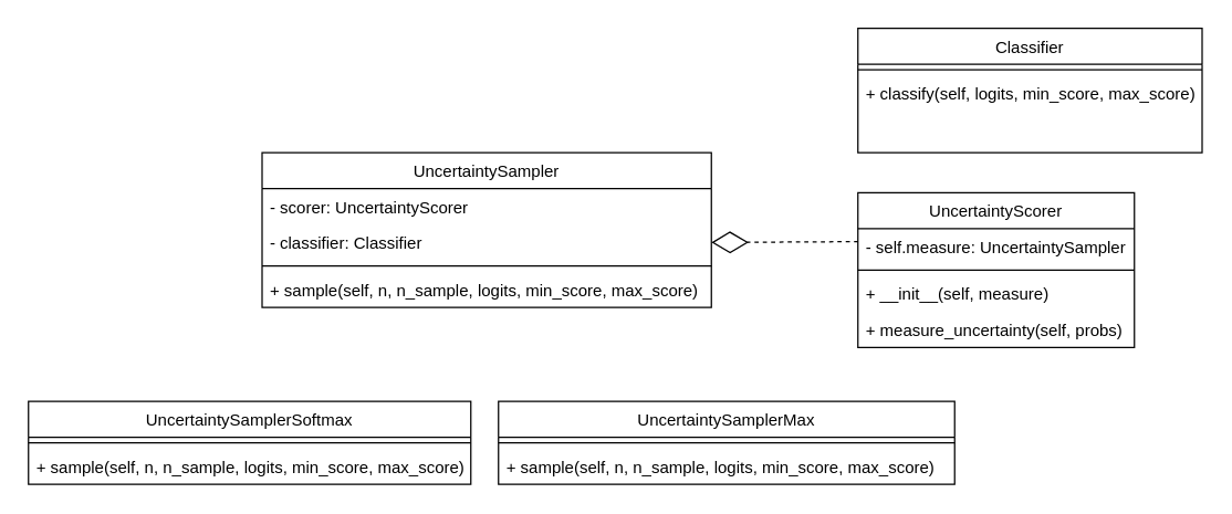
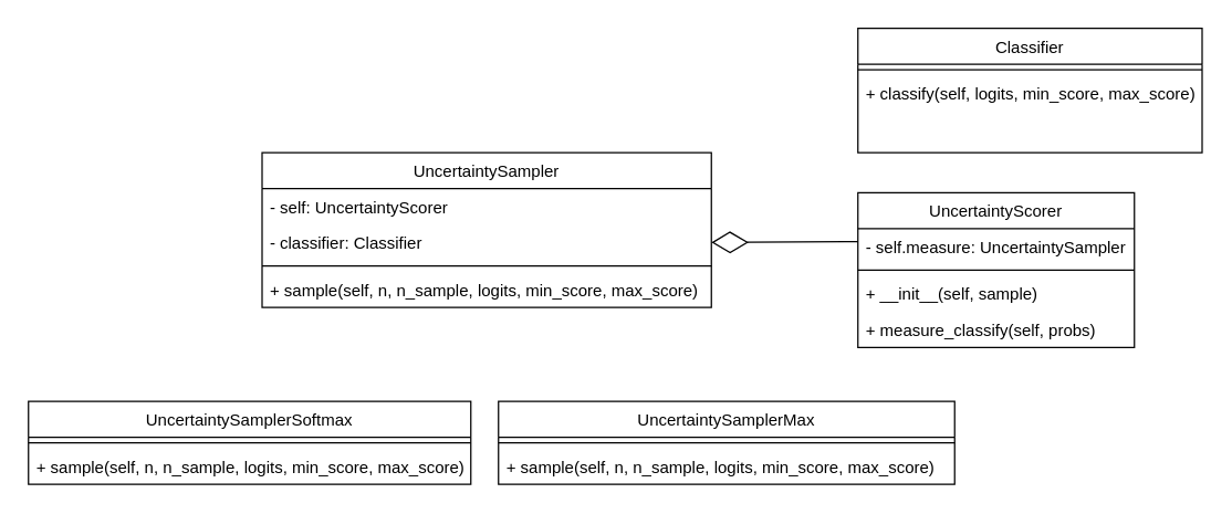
  <mxCell id="0" />
  <mxCell id="1" parent="0" />
  <mxCell id="2" value="UncertaintySampler" style="swimlane;fontStyle=0;align=center;verticalAlign=top;childLayout=stackLayout;horizontal=1;startSize=26;horizontalStack=0;resizeParent=1;resizeLast=0;collapsible=1;marginBottom=0;rounded=0;shadow=0;strokeWidth=1;" vertex="1" parent="1"><mxGeometry x="189" y="110" width="325" height="112" as="geometry"><mxRectangle x="550" y="140" width="160" height="26" as="alternateBounds" /></mxGeometry></mxCell>
- <mxCell id="3" value="- scorer: UncertaintyScorer" style="text;align=left;verticalAlign=top;spacingLeft=4;spacingRight=4;overflow=hidden;rotatable=0;points=[[0,0.5],[1,0.5]];portConstraint=eastwest;rounded=0;shadow=0;html=0;" vertex="1" parent="2"><mxGeometry y="26" width="325" height="26" as="geometry" /></mxCell>
+ <mxCell id="3" value="- self: UncertaintyScorer" style="text;align=left;verticalAlign=top;spacingLeft=4;spacingRight=4;overflow=hidden;rotatable=0;points=[[0,0.5],[1,0.5]];portConstraint=eastwest;rounded=0;shadow=0;html=0;" vertex="1" parent="2"><mxGeometry y="26" width="325" height="26" as="geometry" /></mxCell>
  <mxCell id="4" value="- classifier: Classifier" style="text;align=left;verticalAlign=top;spacingLeft=4;spacingRight=4;overflow=hidden;rotatable=0;points=[[0,0.5],[1,0.5]];portConstraint=eastwest;rounded=0;shadow=0;html=0;" vertex="1" parent="2"><mxGeometry y="52" width="325" height="26" as="geometry" /></mxCell>
  <mxCell id="5" value="" style="line;html=1;strokeWidth=1;align=left;verticalAlign=middle;spacingTop=-1;spacingLeft=3;spacingRight=3;rotatable=0;labelPosition=right;points=[];portConstraint=eastwest;" vertex="1" parent="2"><mxGeometry y="78" width="325" height="8" as="geometry" /></mxCell>
  <mxCell id="6" value="+ sample(self, n, n_sample, logits, min_score, max_score)&#10;" style="text;align=left;verticalAlign=top;spacingLeft=4;spacingRight=4;overflow=hidden;rotatable=0;points=[[0,0.5],[1,0.5]];portConstraint=eastwest;" vertex="1" parent="2"><mxGeometry y="86" width="325" height="26" as="geometry" /></mxCell>
- <mxCell id="7" value="" style="endArrow=diamondThin;endFill=0;endSize=24;html=1;rounded=0;exitX=0.001;exitY=0.361;exitDx=0;exitDy=0;exitPerimeter=0;entryX=1;entryY=0.5;entryDx=0;entryDy=0;dashed=1;" edge="1" parent="1" source="18" target="4"><mxGeometry width="160" relative="1" as="geometry"><mxPoint x="375" y="180" as="sourcePoint" /><mxPoint x="-285" y="391" as="targetPoint" /><Array as="points" /></mxGeometry></mxCell>
+ <mxCell id="7" value="" style="endArrow=diamondThin;endFill=0;endSize=24;html=1;rounded=0;exitX=0.001;exitY=0.361;exitDx=0;exitDy=0;exitPerimeter=0;entryX=1;entryY=0.5;entryDx=0;entryDy=0;" edge="1" parent="1" source="18" target="4"><mxGeometry width="160" relative="1" as="geometry"><mxPoint x="375" y="180" as="sourcePoint" /><mxPoint x="-285" y="391" as="targetPoint" /><Array as="points" /></mxGeometry></mxCell>
  <mxCell id="8" value="UncertaintySamplerMax" style="swimlane;fontStyle=0;align=center;verticalAlign=top;childLayout=stackLayout;horizontal=1;startSize=26;horizontalStack=0;resizeParent=1;resizeLast=0;collapsible=1;marginBottom=0;rounded=0;shadow=0;strokeWidth=1;" vertex="1" parent="1"><mxGeometry x="360" y="290" width="330" height="60" as="geometry"><mxRectangle x="550" y="140" width="160" height="26" as="alternateBounds" /></mxGeometry></mxCell>
  <mxCell id="9" value="" style="line;html=1;strokeWidth=1;align=left;verticalAlign=middle;spacingTop=-1;spacingLeft=3;spacingRight=3;rotatable=0;labelPosition=right;points=[];portConstraint=eastwest;" vertex="1" parent="8"><mxGeometry y="26" width="330" height="8" as="geometry" /></mxCell>
  <mxCell id="10" value="+ sample(self, n, n_sample, logits, min_score, max_score)&#10;" style="text;align=left;verticalAlign=top;spacingLeft=4;spacingRight=4;overflow=hidden;rotatable=0;points=[[0,0.5],[1,0.5]];portConstraint=eastwest;" vertex="1" parent="8"><mxGeometry y="34" width="330" height="26" as="geometry" /></mxCell>
  <mxCell id="11" value="UncertaintySamplerSoftmax" style="swimlane;fontStyle=0;align=center;verticalAlign=top;childLayout=stackLayout;horizontal=1;startSize=26;horizontalStack=0;resizeParent=1;resizeLast=0;collapsible=1;marginBottom=0;rounded=0;shadow=0;strokeWidth=1;" vertex="1" parent="1"><mxGeometry x="20" y="290" width="320" height="60" as="geometry"><mxRectangle x="550" y="140" width="160" height="26" as="alternateBounds" /></mxGeometry></mxCell>
  <mxCell id="12" value="" style="line;html=1;strokeWidth=1;align=left;verticalAlign=middle;spacingTop=-1;spacingLeft=3;spacingRight=3;rotatable=0;labelPosition=right;points=[];portConstraint=eastwest;" vertex="1" parent="11"><mxGeometry y="26" width="320" height="8" as="geometry" /></mxCell>
  <mxCell id="13" value="+ sample(self, n, n_sample, logits, min_score, max_score)&#10;" style="text;align=left;verticalAlign=top;spacingLeft=4;spacingRight=4;overflow=hidden;rotatable=0;points=[[0,0.5],[1,0.5]];portConstraint=eastwest;" vertex="1" parent="11"><mxGeometry y="34" width="320" height="26" as="geometry" /></mxCell>
  <mxCell id="14" value="Classifier" style="swimlane;fontStyle=0;align=center;verticalAlign=top;childLayout=stackLayout;horizontal=1;startSize=26;horizontalStack=0;resizeParent=1;resizeLast=0;collapsible=1;marginBottom=0;rounded=0;shadow=0;strokeWidth=1;" vertex="1" parent="1"><mxGeometry x="620" y="20" width="249" height="90" as="geometry"><mxRectangle x="550" y="140" width="160" height="26" as="alternateBounds" /></mxGeometry></mxCell>
  <mxCell id="15" value="" style="line;html=1;strokeWidth=1;align=left;verticalAlign=middle;spacingTop=-1;spacingLeft=3;spacingRight=3;rotatable=0;labelPosition=right;points=[];portConstraint=eastwest;" vertex="1" parent="14"><mxGeometry y="26" width="249" height="8" as="geometry" /></mxCell>
  <mxCell id="16" value="+ classify(self, logits, min_score, max_score)" style="text;align=left;verticalAlign=top;spacingLeft=4;spacingRight=4;overflow=hidden;rotatable=0;points=[[0,0.5],[1,0.5]];portConstraint=eastwest;" vertex="1" parent="14"><mxGeometry y="34" width="249" height="26" as="geometry" /></mxCell>
  <mxCell id="17" value="UncertaintyScorer" style="swimlane;fontStyle=0;align=center;verticalAlign=top;childLayout=stackLayout;horizontal=1;startSize=26;horizontalStack=0;resizeParent=1;resizeLast=0;collapsible=1;marginBottom=0;rounded=0;shadow=0;strokeWidth=1;" vertex="1" parent="1"><mxGeometry x="620" y="139" width="200" height="112" as="geometry"><mxRectangle x="550" y="140" width="160" height="26" as="alternateBounds" /></mxGeometry></mxCell>
  <mxCell id="18" value="- self.measure: UncertaintySampler" style="text;align=left;verticalAlign=top;spacingLeft=4;spacingRight=4;overflow=hidden;rotatable=0;points=[[0,0.5],[1,0.5]];portConstraint=eastwest;rounded=0;shadow=0;html=0;" vertex="1" parent="17"><mxGeometry y="26" width="200" height="26" as="geometry" /></mxCell>
  <mxCell id="19" value="" style="line;html=1;strokeWidth=1;align=left;verticalAlign=middle;spacingTop=-1;spacingLeft=3;spacingRight=3;rotatable=0;labelPosition=right;points=[];portConstraint=eastwest;" vertex="1" parent="17"><mxGeometry y="52" width="200" height="8" as="geometry" /></mxCell>
- <mxCell id="20" value="+ __init__(self, measure)" style="text;align=left;verticalAlign=top;spacingLeft=4;spacingRight=4;overflow=hidden;rotatable=0;points=[[0,0.5],[1,0.5]];portConstraint=eastwest;" vertex="1" parent="17"><mxGeometry y="60" width="200" height="26" as="geometry" /></mxCell>
- <mxCell id="21" value="+ measure_uncertainty(self, probs)" style="text;align=left;verticalAlign=top;spacingLeft=4;spacingRight=4;overflow=hidden;rotatable=0;points=[[0,0.5],[1,0.5]];portConstraint=eastwest;" vertex="1" parent="17"><mxGeometry y="86" width="200" height="26" as="geometry" /></mxCell>
+ <mxCell id="20" value="+ __init__(self, sample)" style="text;align=left;verticalAlign=top;spacingLeft=4;spacingRight=4;overflow=hidden;rotatable=0;points=[[0,0.5],[1,0.5]];portConstraint=eastwest;" vertex="1" parent="17"><mxGeometry y="60" width="200" height="26" as="geometry" /></mxCell>
+ <mxCell id="21" value="+ measure_classify(self, probs)" style="text;align=left;verticalAlign=top;spacingLeft=4;spacingRight=4;overflow=hidden;rotatable=0;points=[[0,0.5],[1,0.5]];portConstraint=eastwest;" vertex="1" parent="17"><mxGeometry y="86" width="200" height="26" as="geometry" /></mxCell>
